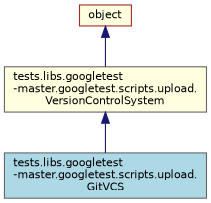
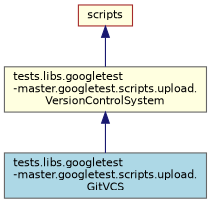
  digraph {
    node [color=gray40 fillcolor=lightyellow fontname=Helvetica fontsize=10 shape=record style=filled]
    edge [color=midnightblue dir=back fontname=Helvetica fontsize=10 labelfontname=Helvetica labelfontsize=10 style=solid]
    n1 [fillcolor=lightblue fontcolor=black height=0.2 label="tests.libs.googletest\l-master.googletest.scripts.upload.\lGitVCS" width=0.4]
    n2 [height=0.2 label="tests.libs.googletest\l-master.googletest.scripts.upload.\lVersionControlSystem" width=0.4]
-   n3 [color=brown height=0.2 label=object width=0.4]
+   n3 [color=brown height=0.2 label=scripts width=0.4]
    n2 -> n1
    n3 -> n2
  }
